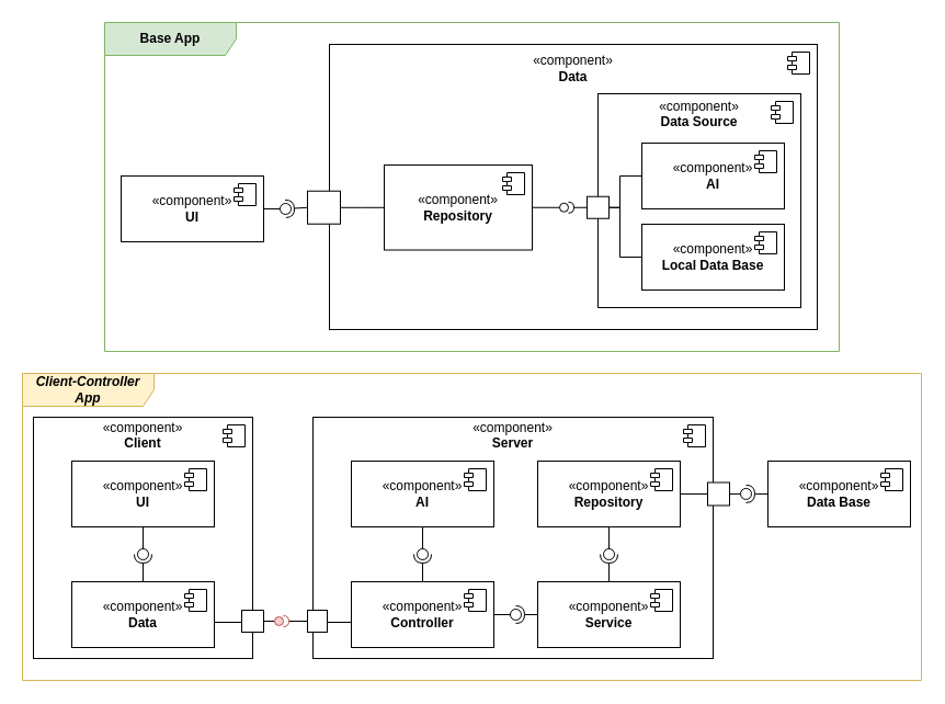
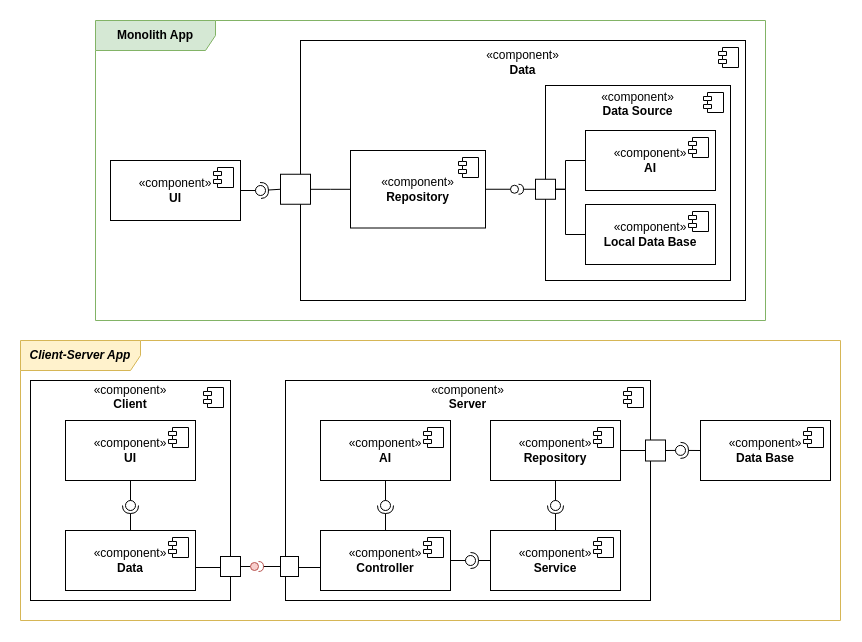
  <mxCell id="0" />
  <mxCell id="1" parent="0" />
  <mxCell id="2" value="«component»&lt;br&gt;&lt;b&gt;Client&lt;/b&gt;&lt;div&gt;&lt;b&gt;&lt;br&gt;&lt;/b&gt;&lt;/div&gt;&lt;div&gt;&lt;b&gt;&lt;br&gt;&lt;/b&gt;&lt;/div&gt;&lt;div&gt;&lt;b&gt;&lt;br&gt;&lt;/b&gt;&lt;/div&gt;&lt;div&gt;&lt;b&gt;&lt;br&gt;&lt;/b&gt;&lt;/div&gt;&lt;div&gt;&lt;b&gt;&lt;br&gt;&lt;/b&gt;&lt;/div&gt;&lt;div&gt;&lt;b&gt;&lt;br&gt;&lt;/b&gt;&lt;/div&gt;&lt;div&gt;&lt;b&gt;&lt;br&gt;&lt;/b&gt;&lt;/div&gt;&lt;div&gt;&lt;b&gt;&lt;br&gt;&lt;/b&gt;&lt;/div&gt;&lt;div&gt;&lt;b&gt;&lt;br&gt;&lt;/b&gt;&lt;/div&gt;&lt;div&gt;&lt;b&gt;&lt;br&gt;&lt;/b&gt;&lt;/div&gt;&lt;div&gt;&lt;b&gt;&lt;br&gt;&lt;/b&gt;&lt;/div&gt;&lt;div&gt;&lt;b&gt;&lt;br&gt;&lt;/b&gt;&lt;/div&gt;&lt;div&gt;&lt;b&gt;&lt;br&gt;&lt;/b&gt;&lt;/div&gt;" style="html=1;dropTarget=0;whiteSpace=wrap;" parent="1" vertex="1"><mxGeometry x="30" y="380" width="200" height="220" as="geometry" /></mxCell>
  <mxCell id="3" value="" style="shape=module;jettyWidth=8;jettyHeight=4;" parent="2" vertex="1"><mxGeometry x="1" width="20" height="20" relative="1" as="geometry"><mxPoint x="-27" y="7" as="offset" /></mxGeometry></mxCell>
  <mxCell id="4" value="«component»&lt;br&gt;&lt;b&gt;UI&lt;/b&gt;" style="html=1;dropTarget=0;whiteSpace=wrap;" parent="1" vertex="1"><mxGeometry x="65" y="420" width="130" height="60" as="geometry" /></mxCell>
  <mxCell id="5" value="" style="shape=module;jettyWidth=8;jettyHeight=4;" parent="4" vertex="1"><mxGeometry x="1" width="20" height="20" relative="1" as="geometry"><mxPoint x="-27" y="7" as="offset" /></mxGeometry></mxCell>
  <mxCell id="6" value="«component»&lt;br&gt;&lt;b&gt;Data&lt;/b&gt;" style="html=1;dropTarget=0;whiteSpace=wrap;" parent="1" vertex="1"><mxGeometry x="65" y="530" width="130" height="60" as="geometry" /></mxCell>
  <mxCell id="7" value="" style="shape=module;jettyWidth=8;jettyHeight=4;" parent="6" vertex="1"><mxGeometry x="1" width="20" height="20" relative="1" as="geometry"><mxPoint x="-27" y="7" as="offset" /></mxGeometry></mxCell>
  <mxCell id="8" value="" style="rounded=0;orthogonalLoop=1;jettySize=auto;html=1;endArrow=halfCircle;endFill=0;endSize=6;strokeWidth=1;sketch=0;exitX=0.5;exitY=0;exitDx=0;exitDy=0;" parent="1" source="6" target="10" edge="1"><mxGeometry relative="1" as="geometry"><mxPoint x="225" y="525" as="sourcePoint" /></mxGeometry></mxCell>
  <mxCell id="9" value="" style="rounded=0;orthogonalLoop=1;jettySize=auto;html=1;endArrow=oval;endFill=0;sketch=0;sourcePerimeterSpacing=0;targetPerimeterSpacing=0;endSize=10;exitX=0.5;exitY=1;exitDx=0;exitDy=0;" parent="1" source="4" target="10" edge="1"><mxGeometry relative="1" as="geometry"><mxPoint x="120" y="490" as="sourcePoint" /><mxPoint x="120" y="510" as="targetPoint" /></mxGeometry></mxCell>
  <mxCell id="10" value="" style="ellipse;whiteSpace=wrap;html=1;align=center;aspect=fixed;fillColor=none;strokeColor=none;resizable=0;perimeter=centerPerimeter;rotatable=0;allowArrows=0;points=[];outlineConnect=1;" parent="1" vertex="1"><mxGeometry x="125" y="500" width="10" height="10" as="geometry" /></mxCell>
  <mxCell id="11" value="«component»&lt;br&gt;&lt;b&gt;Server&lt;/b&gt;&lt;div&gt;&lt;div&gt;&lt;b&gt;&lt;br&gt;&lt;/b&gt;&lt;/div&gt;&lt;div&gt;&lt;b&gt;&lt;br&gt;&lt;/b&gt;&lt;/div&gt;&lt;div&gt;&lt;b&gt;&lt;br&gt;&lt;/b&gt;&lt;/div&gt;&lt;div&gt;&lt;b&gt;&lt;br&gt;&lt;/b&gt;&lt;/div&gt;&lt;div&gt;&lt;b&gt;&lt;br&gt;&lt;/b&gt;&lt;/div&gt;&lt;div&gt;&lt;b&gt;&lt;br&gt;&lt;/b&gt;&lt;/div&gt;&lt;div&gt;&lt;b&gt;&lt;br&gt;&lt;/b&gt;&lt;/div&gt;&lt;div&gt;&lt;b&gt;&lt;br&gt;&lt;/b&gt;&lt;/div&gt;&lt;div&gt;&lt;b&gt;&lt;br&gt;&lt;/b&gt;&lt;/div&gt;&lt;div&gt;&lt;b&gt;&lt;br&gt;&lt;/b&gt;&lt;/div&gt;&lt;div&gt;&lt;b&gt;&lt;br&gt;&lt;/b&gt;&lt;/div&gt;&lt;div&gt;&lt;b&gt;&lt;br&gt;&lt;/b&gt;&lt;/div&gt;&lt;div&gt;&lt;b&gt;&lt;br&gt;&lt;/b&gt;&lt;/div&gt;&lt;/div&gt;" style="html=1;dropTarget=0;whiteSpace=wrap;" parent="1" vertex="1"><mxGeometry x="285" y="380" width="365" height="220" as="geometry" /></mxCell>
  <mxCell id="12" value="" style="shape=module;jettyWidth=8;jettyHeight=4;" parent="11" vertex="1"><mxGeometry x="1" width="20" height="20" relative="1" as="geometry"><mxPoint x="-27" y="7" as="offset" /></mxGeometry></mxCell>
  <mxCell id="13" value="«component»&lt;br&gt;&lt;b&gt;Controller&lt;/b&gt;" style="html=1;dropTarget=0;whiteSpace=wrap;" parent="1" vertex="1"><mxGeometry x="320" y="530" width="130" height="60" as="geometry" /></mxCell>
  <mxCell id="14" value="" style="shape=module;jettyWidth=8;jettyHeight=4;" parent="13" vertex="1"><mxGeometry x="1" width="20" height="20" relative="1" as="geometry"><mxPoint x="-27" y="7" as="offset" /></mxGeometry></mxCell>
  <mxCell id="15" value="«component»&lt;br&gt;&lt;b&gt;AI&lt;/b&gt;" style="html=1;dropTarget=0;whiteSpace=wrap;" parent="1" vertex="1"><mxGeometry x="320" y="420" width="130" height="60" as="geometry" /></mxCell>
  <mxCell id="16" value="" style="shape=module;jettyWidth=8;jettyHeight=4;" parent="15" vertex="1"><mxGeometry x="1" width="20" height="20" relative="1" as="geometry"><mxPoint x="-27" y="7" as="offset" /></mxGeometry></mxCell>
  <mxCell id="17" value="«component»&lt;br&gt;&lt;b&gt;Service&lt;/b&gt;" style="html=1;dropTarget=0;whiteSpace=wrap;" parent="1" vertex="1"><mxGeometry x="490" y="530" width="130" height="60" as="geometry" /></mxCell>
  <mxCell id="18" value="" style="shape=module;jettyWidth=8;jettyHeight=4;" parent="17" vertex="1"><mxGeometry x="1" width="20" height="20" relative="1" as="geometry"><mxPoint x="-27" y="7" as="offset" /></mxGeometry></mxCell>
  <mxCell id="19" style="edgeStyle=orthogonalEdgeStyle;rounded=0;orthogonalLoop=1;jettySize=auto;html=1;entryX=0;entryY=0.5;entryDx=0;entryDy=0;endArrow=none;endFill=0;" parent="1" source="20" target="39" edge="1"><mxGeometry relative="1" as="geometry" /></mxCell>
  <mxCell id="20" value="«component»&lt;br&gt;&lt;b&gt;Repository&lt;/b&gt;" style="html=1;dropTarget=0;whiteSpace=wrap;" parent="1" vertex="1"><mxGeometry x="490" y="420" width="130" height="60" as="geometry" /></mxCell>
  <mxCell id="21" value="" style="shape=module;jettyWidth=8;jettyHeight=4;" parent="20" vertex="1"><mxGeometry x="1" width="20" height="20" relative="1" as="geometry"><mxPoint x="-27" y="7" as="offset" /></mxGeometry></mxCell>
  <mxCell id="22" value="" style="rounded=0;orthogonalLoop=1;jettySize=auto;html=1;endArrow=halfCircle;endFill=0;endSize=6;strokeWidth=1;sketch=0;exitX=0.5;exitY=0;exitDx=0;exitDy=0;entryX=0.671;entryY=0.089;entryDx=0;entryDy=0;entryPerimeter=0;" parent="1" source="13" target="24" edge="1"><mxGeometry relative="1" as="geometry"><mxPoint x="340" y="505" as="sourcePoint" /></mxGeometry></mxCell>
  <mxCell id="23" value="" style="rounded=0;orthogonalLoop=1;jettySize=auto;html=1;endArrow=oval;endFill=0;sketch=0;sourcePerimeterSpacing=0;targetPerimeterSpacing=0;endSize=10;exitX=0.5;exitY=1;exitDx=0;exitDy=0;" parent="1" source="15" target="24" edge="1"><mxGeometry relative="1" as="geometry"><mxPoint x="300" y="505" as="sourcePoint" /><mxPoint x="385" y="510" as="targetPoint" /></mxGeometry></mxCell>
  <mxCell id="24" value="" style="ellipse;whiteSpace=wrap;html=1;align=center;aspect=fixed;fillColor=none;strokeColor=none;resizable=0;perimeter=centerPerimeter;rotatable=0;allowArrows=0;points=[];outlineConnect=1;" parent="1" vertex="1"><mxGeometry x="380" y="500" width="10" height="10" as="geometry" /></mxCell>
  <mxCell id="25" value="" style="ellipse;whiteSpace=wrap;html=1;align=center;aspect=fixed;fillColor=none;strokeColor=none;resizable=0;perimeter=centerPerimeter;rotatable=0;allowArrows=0;points=[];outlineConnect=1;" parent="1" vertex="1"><mxGeometry x="455" y="610" width="10" height="10" as="geometry" /></mxCell>
  <mxCell id="26" value="" style="html=1;rounded=0;" parent="1" vertex="1"><mxGeometry x="220" y="556" width="20" height="20" as="geometry" /></mxCell>
  <mxCell id="27" value="" style="endArrow=none;html=1;rounded=0;align=center;verticalAlign=top;endFill=0;labelBackgroundColor=none;endSize=2;" parent="1" source="26" target="28" edge="1"><mxGeometry relative="1" as="geometry" /></mxCell>
  <mxCell id="28" value="" style="ellipse;html=1;fontSize=11;align=center;fillColor=#f8cecc;points=[];aspect=fixed;resizable=0;verticalAlign=bottom;labelPosition=center;verticalLabelPosition=top;flipH=1;strokeColor=#b85450;" parent="1" vertex="1"><mxGeometry x="250" y="562" width="8" height="8" as="geometry" /></mxCell>
  <mxCell id="29" value="" style="html=1;rounded=0;" parent="1" vertex="1"><mxGeometry x="280" y="556" width="18" height="20" as="geometry" /></mxCell>
  <mxCell id="30" value="" style="endArrow=none;html=1;rounded=0;align=center;verticalAlign=top;endFill=0;labelBackgroundColor=none;endSize=2;" parent="1" source="29" target="31" edge="1"><mxGeometry relative="1" as="geometry" /></mxCell>
  <mxCell id="31" value="" style="shape=requiredInterface;html=1;fontSize=11;align=center;fillColor=#f8cecc;points=[];aspect=fixed;resizable=0;verticalAlign=bottom;labelPosition=center;verticalLabelPosition=top;flipH=1;rotation=-180;strokeColor=#b85450;" parent="1" vertex="1"><mxGeometry x="258" y="561" width="5" height="10" as="geometry" /></mxCell>
  <mxCell id="32" value="" style="line;strokeWidth=1;fillColor=none;align=left;verticalAlign=middle;spacingTop=-1;spacingLeft=3;spacingRight=3;rotatable=0;labelPosition=right;points=[];portConstraint=eastwest;strokeColor=inherit;" parent="1" vertex="1"><mxGeometry x="195" y="563" width="25" height="8" as="geometry" /></mxCell>
  <mxCell id="33" value="" style="line;strokeWidth=1;fillColor=none;align=left;verticalAlign=middle;spacingTop=-1;spacingLeft=3;spacingRight=3;rotatable=0;labelPosition=right;points=[];portConstraint=eastwest;strokeColor=inherit;" parent="1" vertex="1"><mxGeometry x="298" y="563" width="22" height="8" as="geometry" /></mxCell>
  <mxCell id="34" value="«component»&lt;br&gt;&lt;b&gt;Data Base&lt;/b&gt;" style="html=1;dropTarget=0;whiteSpace=wrap;" parent="1" vertex="1"><mxGeometry x="700" y="420" width="130" height="60" as="geometry" /></mxCell>
  <mxCell id="35" value="" style="shape=module;jettyWidth=8;jettyHeight=4;" parent="34" vertex="1"><mxGeometry x="1" width="20" height="20" relative="1" as="geometry"><mxPoint x="-27" y="7" as="offset" /></mxGeometry></mxCell>
  <mxCell id="36" value="" style="rounded=0;orthogonalLoop=1;jettySize=auto;html=1;endArrow=halfCircle;endFill=0;endSize=6;strokeWidth=1;sketch=0;exitX=0;exitY=0.5;exitDx=0;exitDy=0;" parent="1" source="17" target="38" edge="1"><mxGeometry relative="1" as="geometry"><mxPoint x="510" y="558" as="sourcePoint" /></mxGeometry></mxCell>
  <mxCell id="37" value="" style="rounded=0;orthogonalLoop=1;jettySize=auto;html=1;endArrow=oval;endFill=0;sketch=0;sourcePerimeterSpacing=0;targetPerimeterSpacing=0;endSize=10;exitX=1;exitY=0.5;exitDx=0;exitDy=0;" parent="1" source="13" target="38" edge="1"><mxGeometry relative="1" as="geometry"><mxPoint x="470" y="558" as="sourcePoint" /></mxGeometry></mxCell>
  <mxCell id="38" value="" style="ellipse;whiteSpace=wrap;html=1;align=center;aspect=fixed;fillColor=none;strokeColor=none;resizable=0;perimeter=centerPerimeter;rotatable=0;allowArrows=0;points=[];outlineConnect=1;" parent="1" vertex="1"><mxGeometry x="465" y="555" width="10" height="10" as="geometry" /></mxCell>
  <mxCell id="39" value="" style="html=1;rounded=0;" parent="1" vertex="1"><mxGeometry x="645" y="439.5" width="20" height="21" as="geometry" /></mxCell>
  <mxCell id="40" value="«component»&lt;br&gt;&lt;b&gt;UI&lt;/b&gt;" style="html=1;dropTarget=0;whiteSpace=wrap;" parent="1" vertex="1"><mxGeometry x="110" y="160" width="130" height="60" as="geometry" /></mxCell>
  <mxCell id="41" value="" style="shape=module;jettyWidth=8;jettyHeight=4;" parent="40" vertex="1"><mxGeometry x="1" width="20" height="20" relative="1" as="geometry"><mxPoint x="-27" y="7" as="offset" /></mxGeometry></mxCell>
  <mxCell id="42" value="«component»&lt;br&gt;&lt;b&gt;Data&lt;/b&gt;&lt;div&gt;&lt;br&gt;&lt;/div&gt;&lt;div&gt;&lt;b&gt;&lt;br&gt;&lt;/b&gt;&lt;/div&gt;&lt;div&gt;&lt;b&gt;&lt;br&gt;&lt;/b&gt;&lt;/div&gt;&lt;div&gt;&lt;b&gt;&lt;br&gt;&lt;/b&gt;&lt;/div&gt;&lt;div&gt;&lt;b&gt;&lt;br&gt;&lt;/b&gt;&lt;/div&gt;&lt;div&gt;&lt;b&gt;&lt;br&gt;&lt;/b&gt;&lt;/div&gt;&lt;div&gt;&lt;b&gt;&lt;br&gt;&lt;/b&gt;&lt;/div&gt;&lt;div&gt;&lt;b&gt;&lt;br&gt;&lt;/b&gt;&lt;/div&gt;&lt;div&gt;&lt;b&gt;&lt;br&gt;&lt;/b&gt;&lt;/div&gt;&lt;div&gt;&lt;b&gt;&lt;br&gt;&lt;/b&gt;&lt;/div&gt;&lt;div&gt;&lt;b&gt;&lt;br&gt;&lt;/b&gt;&lt;/div&gt;&lt;div&gt;&lt;b&gt;&lt;br&gt;&lt;/b&gt;&lt;/div&gt;&lt;div&gt;&lt;b&gt;&lt;br&gt;&lt;/b&gt;&lt;/div&gt;&lt;div&gt;&lt;b&gt;&lt;br&gt;&lt;/b&gt;&lt;/div&gt;&lt;div&gt;&lt;b&gt;&lt;br&gt;&lt;/b&gt;&lt;/div&gt;" style="html=1;dropTarget=0;whiteSpace=wrap;" parent="1" vertex="1"><mxGeometry x="300" y="40" width="445" height="260" as="geometry" /></mxCell>
  <mxCell id="43" value="" style="shape=module;jettyWidth=8;jettyHeight=4;" parent="42" vertex="1"><mxGeometry x="1" width="20" height="20" relative="1" as="geometry"><mxPoint x="-27" y="7" as="offset" /></mxGeometry></mxCell>
  <mxCell id="44" style="edgeStyle=orthogonalEdgeStyle;rounded=0;orthogonalLoop=1;jettySize=auto;html=1;endArrow=none;endFill=0;" parent="1" source="45" target="61" edge="1"><mxGeometry relative="1" as="geometry" /></mxCell>
  <mxCell id="45" value="«component»&lt;br&gt;&lt;b&gt;Repository&lt;/b&gt;" style="html=1;dropTarget=0;whiteSpace=wrap;" parent="1" vertex="1"><mxGeometry x="350" y="150" width="135" height="77.5" as="geometry" /></mxCell>
  <mxCell id="46" value="" style="shape=module;jettyWidth=8;jettyHeight=4;" parent="45" vertex="1"><mxGeometry x="1" width="20" height="20" relative="1" as="geometry"><mxPoint x="-27" y="7" as="offset" /></mxGeometry></mxCell>
  <mxCell id="47" value="«component»&lt;br&gt;&lt;b&gt;Data Source&lt;/b&gt;&lt;div&gt;&lt;br&gt;&lt;/div&gt;&lt;div&gt;&lt;b&gt;&lt;br&gt;&lt;/b&gt;&lt;/div&gt;&lt;div&gt;&lt;b&gt;&lt;br&gt;&lt;/b&gt;&lt;/div&gt;&lt;div&gt;&lt;b&gt;&lt;br&gt;&lt;/b&gt;&lt;/div&gt;&lt;div&gt;&lt;b&gt;&lt;br&gt;&lt;/b&gt;&lt;/div&gt;&lt;div&gt;&lt;br&gt;&lt;/div&gt;&lt;div&gt;&lt;br&gt;&lt;/div&gt;&lt;div&gt;&lt;br&gt;&lt;/div&gt;&lt;div&gt;&lt;br&gt;&lt;/div&gt;&lt;div&gt;&lt;br&gt;&lt;/div&gt;&lt;div&gt;&lt;br&gt;&lt;/div&gt;" style="html=1;dropTarget=0;whiteSpace=wrap;" parent="1" vertex="1"><mxGeometry x="545" y="85" width="185" height="195" as="geometry" /></mxCell>
  <mxCell id="48" value="" style="shape=module;jettyWidth=8;jettyHeight=4;" parent="47" vertex="1"><mxGeometry x="1" width="20" height="20" relative="1" as="geometry"><mxPoint x="-27" y="7" as="offset" /></mxGeometry></mxCell>
  <mxCell id="49" style="edgeStyle=orthogonalEdgeStyle;rounded=0;orthogonalLoop=1;jettySize=auto;html=1;entryX=1;entryY=0.5;entryDx=0;entryDy=0;endArrow=none;endFill=0;" parent="1" source="50" target="58" edge="1"><mxGeometry relative="1" as="geometry" /></mxCell>
  <mxCell id="50" value="«component»&lt;br&gt;&lt;b&gt;AI&lt;/b&gt;" style="html=1;dropTarget=0;whiteSpace=wrap;" parent="1" vertex="1"><mxGeometry x="585" y="130" width="130" height="60" as="geometry" /></mxCell>
  <mxCell id="51" value="" style="shape=module;jettyWidth=8;jettyHeight=4;" parent="50" vertex="1"><mxGeometry x="1" width="20" height="20" relative="1" as="geometry"><mxPoint x="-27" y="7" as="offset" /></mxGeometry></mxCell>
  <mxCell id="52" style="edgeStyle=orthogonalEdgeStyle;rounded=0;orthogonalLoop=1;jettySize=auto;html=1;entryX=1;entryY=0.5;entryDx=0;entryDy=0;endArrow=none;endFill=0;" parent="1" source="53" target="58" edge="1"><mxGeometry relative="1" as="geometry" /></mxCell>
  <mxCell id="53" value="«component»&lt;br&gt;&lt;b&gt;Local Data Base&lt;/b&gt;" style="html=1;dropTarget=0;whiteSpace=wrap;" parent="1" vertex="1"><mxGeometry x="585" y="204" width="130" height="60" as="geometry" /></mxCell>
  <mxCell id="54" value="" style="shape=module;jettyWidth=8;jettyHeight=4;" parent="53" vertex="1"><mxGeometry x="1" width="20" height="20" relative="1" as="geometry"><mxPoint x="-27" y="7" as="offset" /></mxGeometry></mxCell>
- <mxCell id="55" value="&lt;b&gt;&lt;i&gt;Client-Controller App&lt;/i&gt;&lt;/b&gt;" style="shape=umlFrame;whiteSpace=wrap;html=1;pointerEvents=0;width=120;height=30;fillColor=#fff2cc;strokeColor=#d6b656;" parent="1" vertex="1"><mxGeometry x="20" y="340" width="820" height="280" as="geometry" /></mxCell>
+ <mxCell id="55" value="&lt;b&gt;&lt;i&gt;Client-Server App&lt;/i&gt;&lt;/b&gt;" style="shape=umlFrame;whiteSpace=wrap;html=1;pointerEvents=0;width=120;height=30;fillColor=#fff2cc;strokeColor=#d6b656;" parent="1" vertex="1"><mxGeometry x="20" y="340" width="820" height="280" as="geometry" /></mxCell>
  <mxCell id="56" value="" style="endArrow=none;html=1;rounded=0;align=center;verticalAlign=top;endFill=0;labelBackgroundColor=none;endSize=2;exitX=1;exitY=0.5;exitDx=0;exitDy=0;" parent="1" source="45" target="57" edge="1"><mxGeometry relative="1" as="geometry"><mxPoint x="495" y="200" as="sourcePoint" /></mxGeometry></mxCell>
  <mxCell id="57" value="" style="ellipse;html=1;fontSize=11;align=center;fillColor=none;points=[];aspect=fixed;resizable=0;verticalAlign=bottom;labelPosition=center;verticalLabelPosition=top;flipH=1;" parent="1" vertex="1"><mxGeometry x="510" y="184.75" width="8" height="8" as="geometry" /></mxCell>
  <mxCell id="58" value="" style="html=1;rounded=0;" parent="1" vertex="1"><mxGeometry x="535" y="178.75" width="20" height="20" as="geometry" /></mxCell>
  <mxCell id="59" value="" style="endArrow=none;html=1;rounded=0;align=center;verticalAlign=top;endFill=0;labelBackgroundColor=none;endSize=2;" parent="1" source="58" target="60" edge="1"><mxGeometry relative="1" as="geometry" /></mxCell>
  <mxCell id="60" value="" style="shape=requiredInterface;html=1;fontSize=11;align=center;fillColor=none;points=[];aspect=fixed;resizable=0;verticalAlign=bottom;labelPosition=center;verticalLabelPosition=top;flipH=1;rotation=-180;" parent="1" vertex="1"><mxGeometry x="518" y="183.75" width="5" height="10" as="geometry" /></mxCell>
  <mxCell id="61" value="" style="html=1;rounded=0;" parent="1" vertex="1"><mxGeometry x="280" y="173.75" width="30" height="30" as="geometry" /></mxCell>
  <mxCell id="62" value="" style="rounded=0;orthogonalLoop=1;jettySize=auto;html=1;endArrow=halfCircle;endFill=0;endSize=6;strokeWidth=1;sketch=0;exitX=0;exitY=0.5;exitDx=0;exitDy=0;" parent="1" source="65" edge="1"><mxGeometry relative="1" as="geometry"><mxPoint x="260" y="195" as="sourcePoint" /><mxPoint x="260" y="190" as="targetPoint" /></mxGeometry></mxCell>
  <mxCell id="63" value="" style="rounded=0;orthogonalLoop=1;jettySize=auto;html=1;endArrow=oval;endFill=0;sketch=0;sourcePerimeterSpacing=0;targetPerimeterSpacing=0;endSize=10;exitX=1;exitY=0.5;exitDx=0;exitDy=0;" parent="1" source="40" target="65" edge="1"><mxGeometry relative="1" as="geometry"><mxPoint x="220" y="195" as="sourcePoint" /></mxGeometry></mxCell>
  <mxCell id="64" value="" style="rounded=0;orthogonalLoop=1;jettySize=auto;html=1;endArrow=halfCircle;endFill=0;endSize=6;strokeWidth=1;sketch=0;exitX=0;exitY=0.5;exitDx=0;exitDy=0;" parent="1" source="61" target="65" edge="1"><mxGeometry relative="1" as="geometry"><mxPoint x="280" y="189" as="sourcePoint" /><mxPoint x="260" y="190" as="targetPoint" /></mxGeometry></mxCell>
  <mxCell id="65" value="" style="ellipse;whiteSpace=wrap;html=1;align=center;aspect=fixed;fillColor=none;strokeColor=none;resizable=0;perimeter=centerPerimeter;rotatable=0;allowArrows=0;points=[];outlineConnect=1;" parent="1" vertex="1"><mxGeometry x="255" y="185" width="10" height="10" as="geometry" /></mxCell>
- <mxCell id="66" value="&lt;b&gt;Base App&lt;/b&gt;" style="shape=umlFrame;whiteSpace=wrap;html=1;pointerEvents=0;width=120;height=30;fillColor=#d5e8d4;strokeColor=#82b366;" parent="1" vertex="1"><mxGeometry x="95" y="20" width="670" height="300" as="geometry" /></mxCell>
+ <mxCell id="66" value="&lt;b&gt;Monolith App&lt;/b&gt;" style="shape=umlFrame;whiteSpace=wrap;html=1;pointerEvents=0;width=120;height=30;fillColor=#d5e8d4;strokeColor=#82b366;" parent="1" vertex="1"><mxGeometry x="95" y="20" width="670" height="300" as="geometry" /></mxCell>
  <mxCell id="67" value="" style="rounded=0;orthogonalLoop=1;jettySize=auto;html=1;endArrow=halfCircle;endFill=0;endSize=6;strokeWidth=1;sketch=0;exitX=0.5;exitY=0;exitDx=0;exitDy=0;" parent="1" source="17" target="69" edge="1"><mxGeometry relative="1" as="geometry"><mxPoint x="575" y="505" as="sourcePoint" /></mxGeometry></mxCell>
  <mxCell id="68" value="" style="rounded=0;orthogonalLoop=1;jettySize=auto;html=1;endArrow=oval;endFill=0;sketch=0;sourcePerimeterSpacing=0;targetPerimeterSpacing=0;endSize=10;exitX=0.5;exitY=1;exitDx=0;exitDy=0;" parent="1" source="20" target="69" edge="1"><mxGeometry relative="1" as="geometry"><mxPoint x="535" y="505" as="sourcePoint" /></mxGeometry></mxCell>
  <mxCell id="69" value="" style="ellipse;whiteSpace=wrap;html=1;align=center;aspect=fixed;fillColor=none;strokeColor=none;resizable=0;perimeter=centerPerimeter;rotatable=0;allowArrows=0;points=[];outlineConnect=1;" parent="1" vertex="1"><mxGeometry x="550" y="500" width="10" height="10" as="geometry" /></mxCell>
  <mxCell id="70" value="" style="rounded=0;orthogonalLoop=1;jettySize=auto;html=1;endArrow=halfCircle;endFill=0;endSize=6;strokeWidth=1;sketch=0;exitX=0;exitY=0.5;exitDx=0;exitDy=0;" parent="1" source="34" edge="1"><mxGeometry relative="1" as="geometry"><mxPoint x="700" y="449.9" as="sourcePoint" /><mxPoint x="680" y="449.9" as="targetPoint" /><Array as="points"><mxPoint x="680" y="449.9" /></Array></mxGeometry></mxCell>
  <mxCell id="71" value="" style="rounded=0;orthogonalLoop=1;jettySize=auto;html=1;endArrow=oval;endFill=0;sketch=0;sourcePerimeterSpacing=0;targetPerimeterSpacing=0;endSize=10;exitX=1;exitY=0.5;exitDx=0;exitDy=0;" parent="1" source="39" edge="1"><mxGeometry relative="1" as="geometry"><mxPoint x="670" y="450" as="sourcePoint" /><mxPoint x="680" y="449.9" as="targetPoint" /></mxGeometry></mxCell>
  <mxCell id="72" value="" style="ellipse;whiteSpace=wrap;html=1;align=center;aspect=fixed;fillColor=none;strokeColor=none;resizable=0;perimeter=centerPerimeter;rotatable=0;allowArrows=0;points=[];outlineConnect=1;" parent="1" vertex="1"><mxGeometry x="695" y="445" width="10" height="10" as="geometry" /></mxCell>
